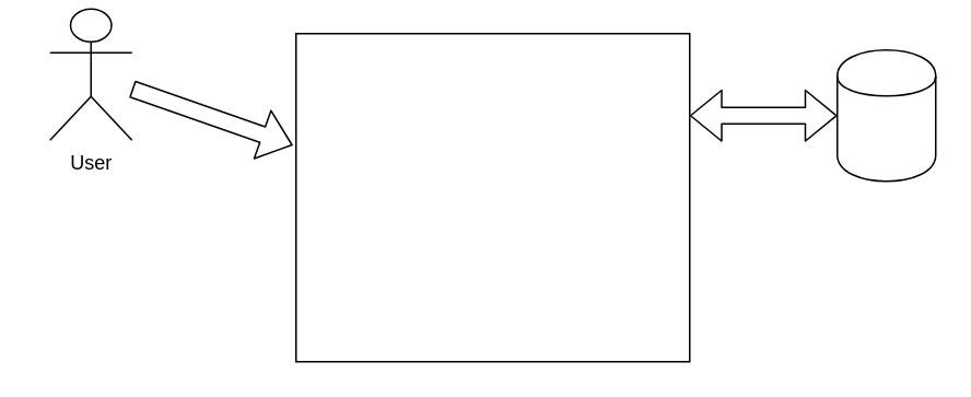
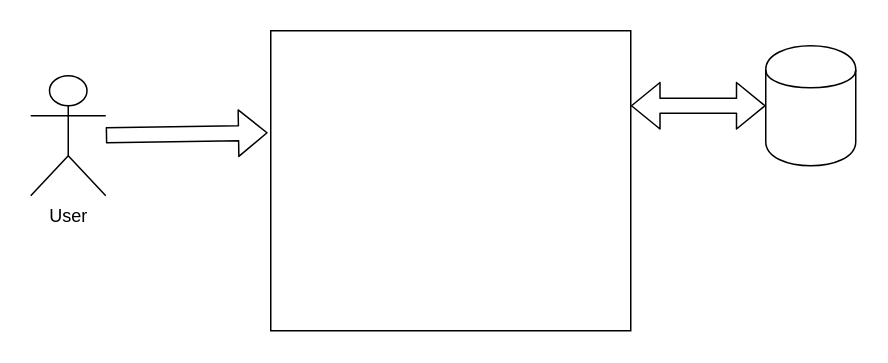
  <mxCell id="0" />
  <mxCell id="1" parent="0" />
- <mxCell id="2" value="User" style="shape=umlActor;verticalLabelPosition=bottom;labelBackgroundColor=#ffffff;verticalAlign=top;html=1;outlineConnect=0;" vertex="1" parent="1"><mxGeometry x="30" y="5" width="50" height="80" as="geometry" /></mxCell>
+ <mxCell id="2" value="User" style="shape=umlActor;verticalLabelPosition=bottom;labelBackgroundColor=#ffffff;verticalAlign=top;html=1;outlineConnect=0;" vertex="1" parent="1"><mxGeometry x="20" y="50" width="50" height="80" as="geometry" /></mxCell>
  <mxCell id="3" value="" style="rounded=0;whiteSpace=wrap;html=1;" vertex="1" parent="1"><mxGeometry x="180" y="20" width="240" height="200" as="geometry" /></mxCell>
  <mxCell id="4" value="" style="shape=flexArrow;endArrow=classic;html=1;" edge="1" parent="1" source="2"><mxGeometry width="50" height="50" relative="1" as="geometry"><mxPoint x="310" y="230" as="sourcePoint" /><mxPoint x="178" y="88" as="targetPoint" /></mxGeometry></mxCell>
  <mxCell id="5" value="" style="shape=cylinder;whiteSpace=wrap;html=1;boundedLbl=1;backgroundOutline=1;" vertex="1" parent="1"><mxGeometry x="510" y="30" width="60" height="80" as="geometry" /></mxCell>
  <mxCell id="6" value="" style="shape=flexArrow;endArrow=classic;startArrow=classic;html=1;entryX=0;entryY=0.5;entryDx=0;entryDy=0;exitX=1;exitY=0.25;exitDx=0;exitDy=0;" edge="1" parent="1" source="3" target="5"><mxGeometry width="50" height="50" relative="1" as="geometry"><mxPoint x="310" y="230" as="sourcePoint" /><mxPoint x="360" y="180" as="targetPoint" /></mxGeometry></mxCell>
